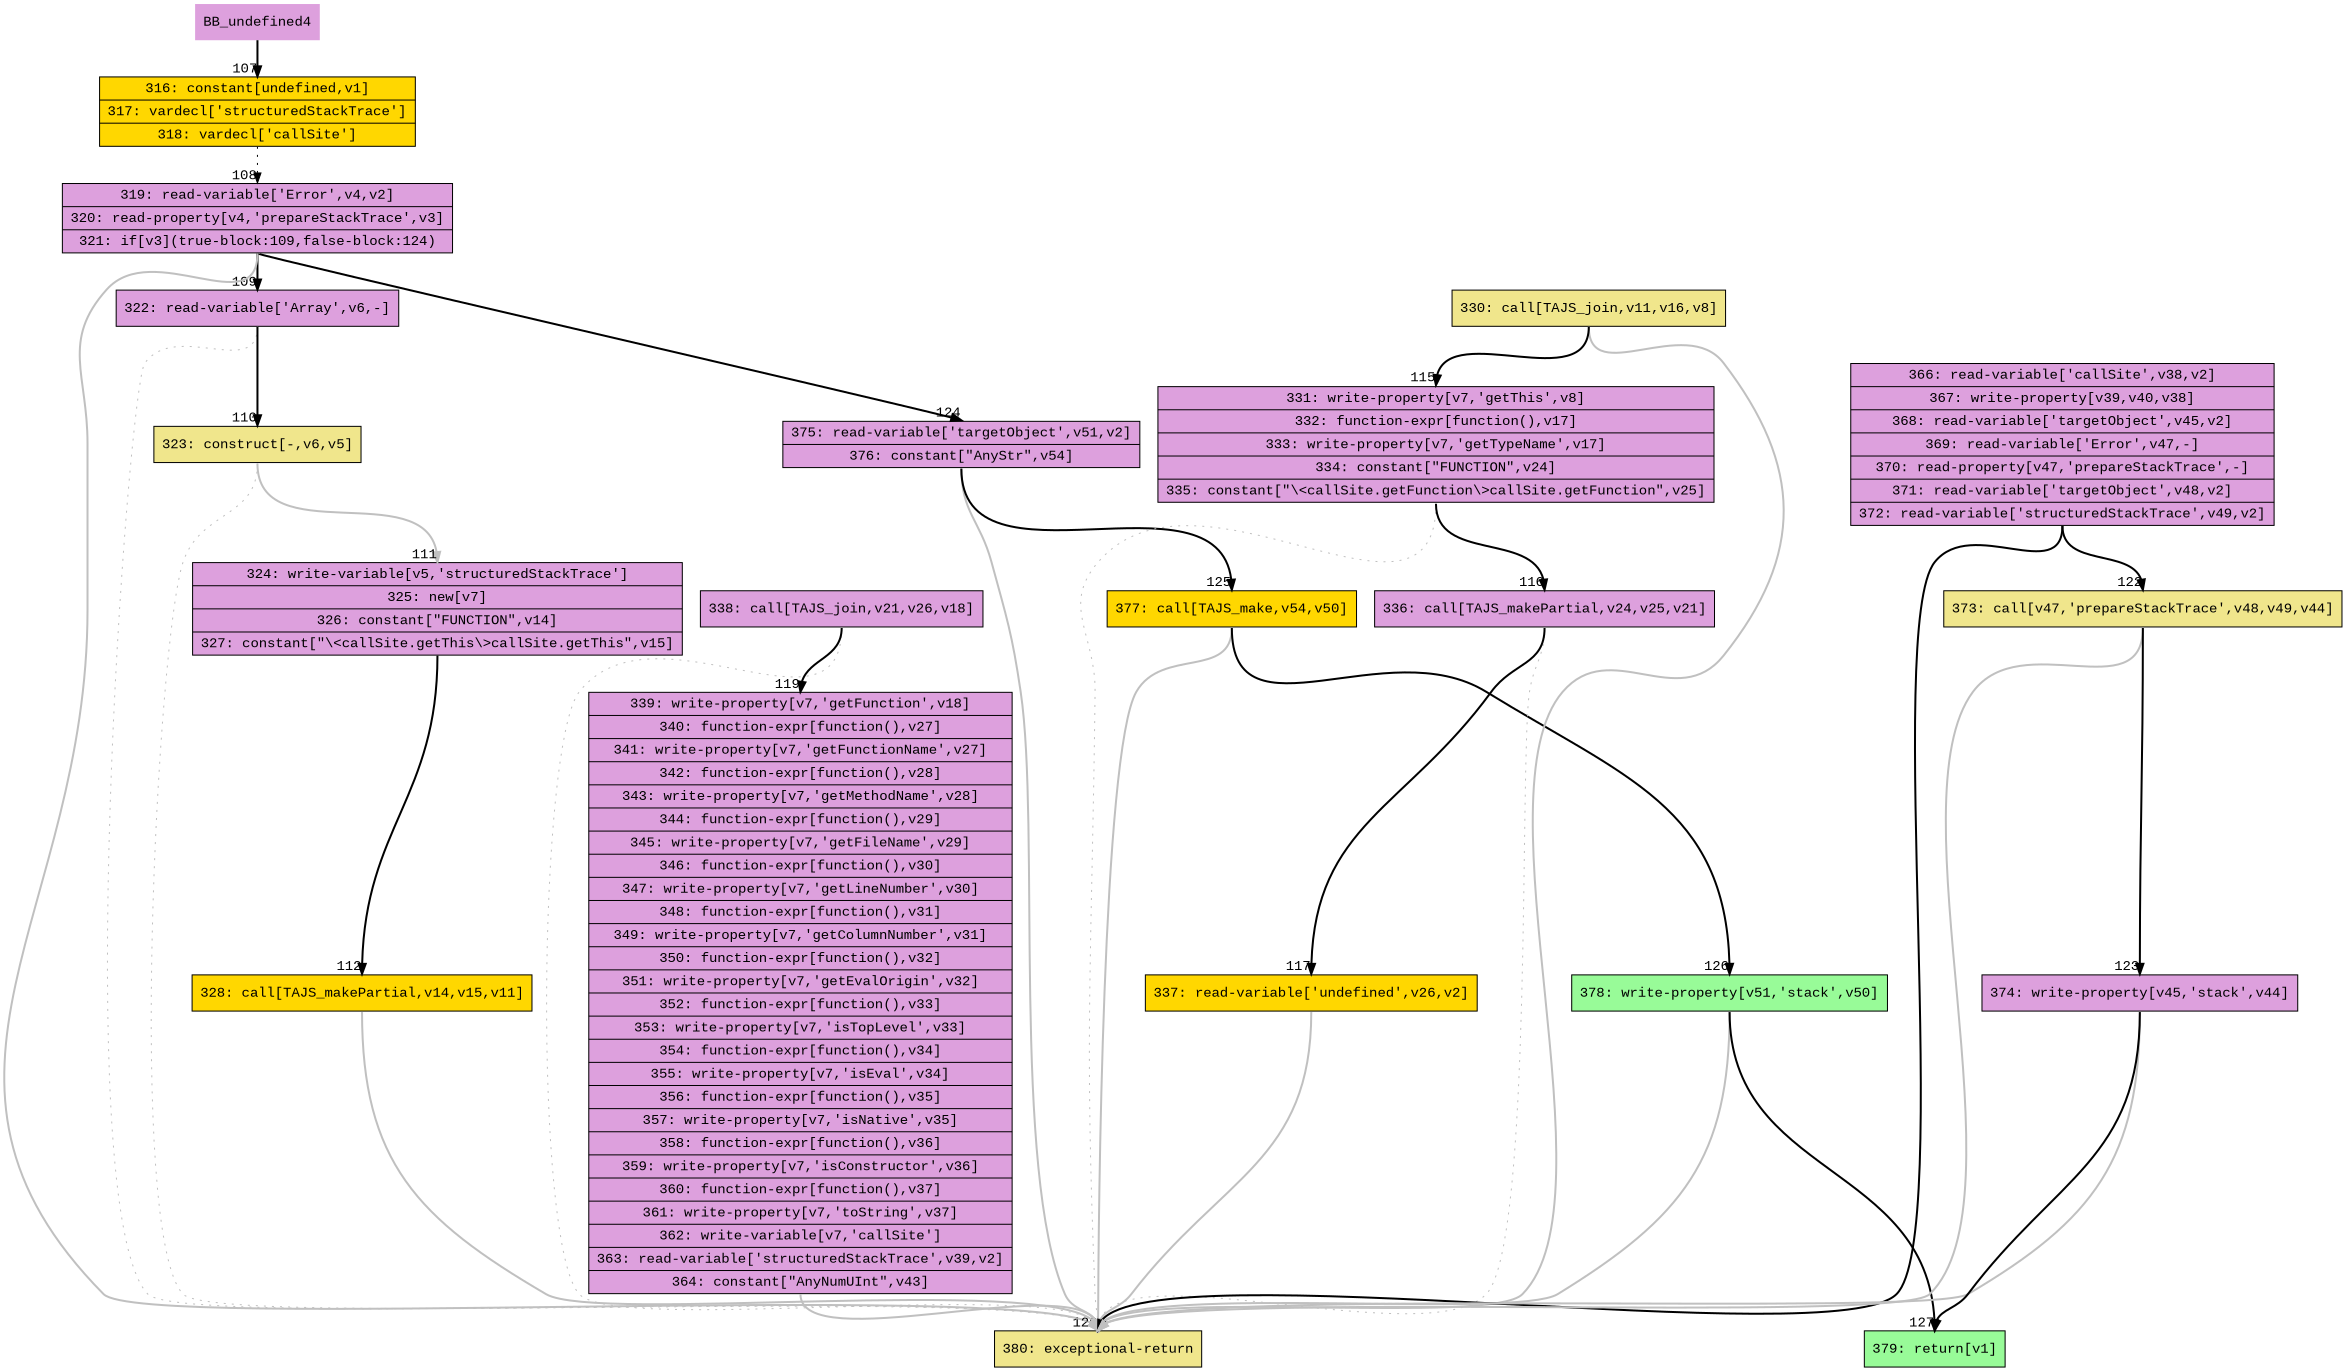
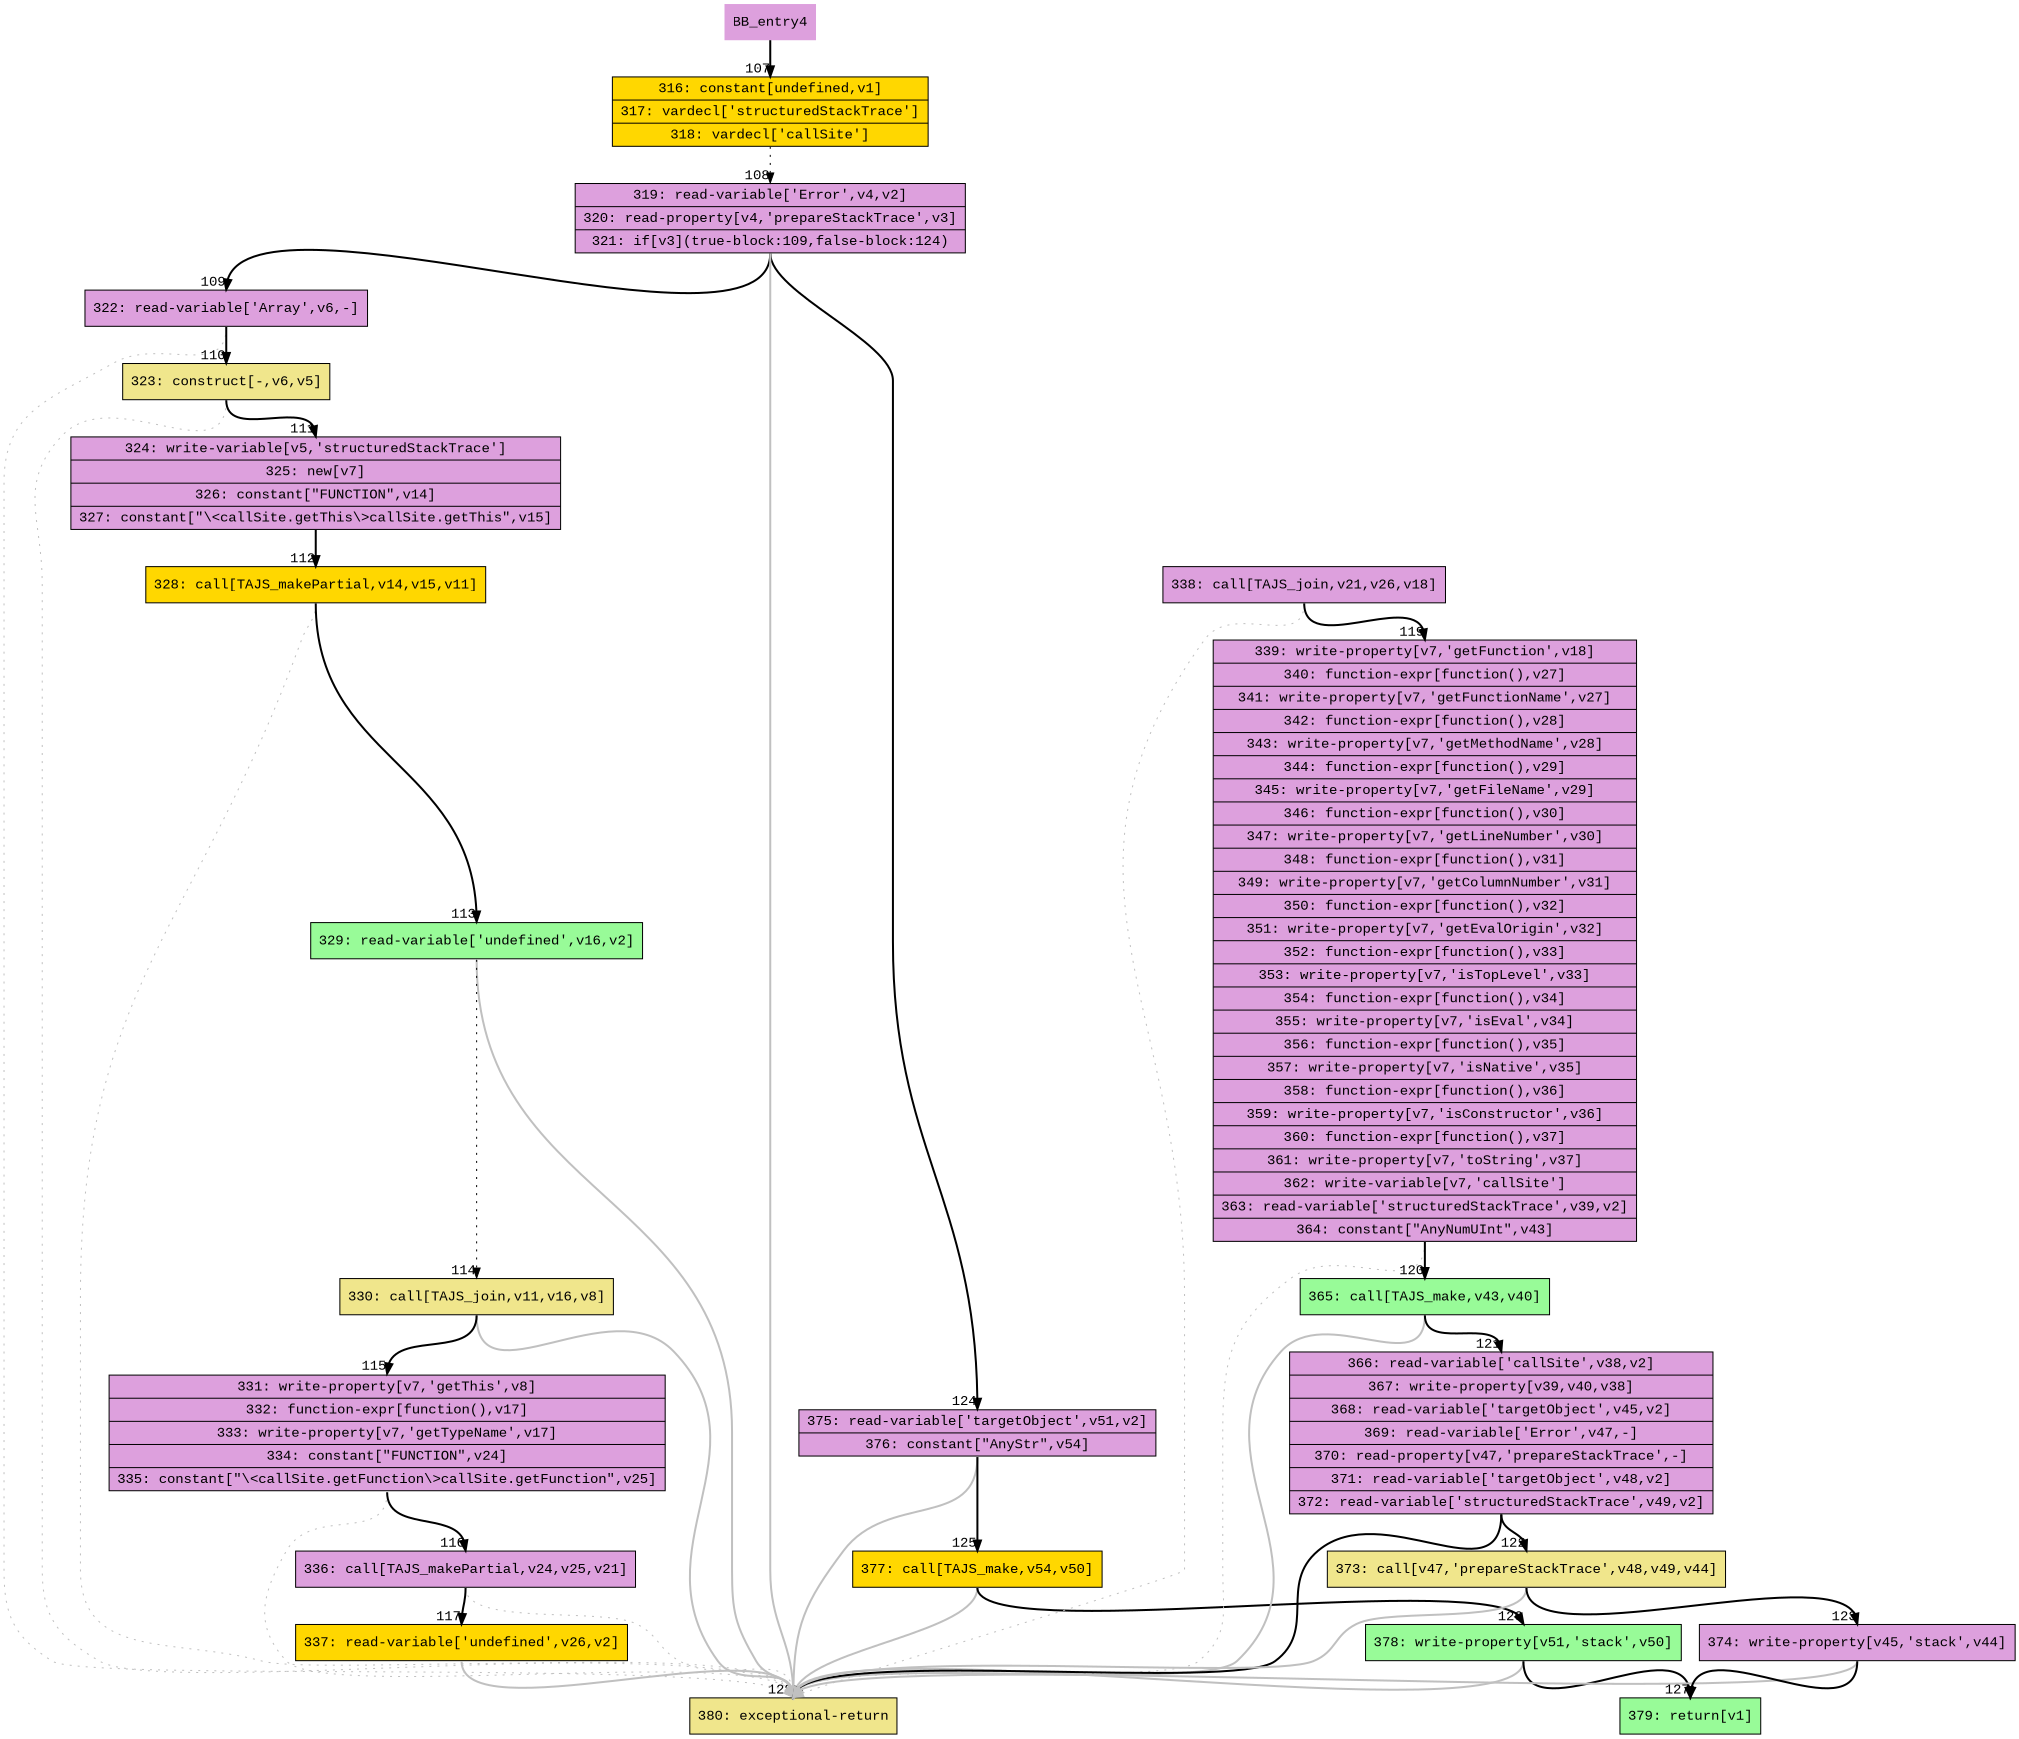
  digraph {
    fontname="Liberation Mono"
    rankdir=TD
    node [fillcolor=plum fontname="Liberation Mono" shape=record style=filled]
    edge [fontname="Liberation Mono" headport=n style=bold tailport=s]
-   BB_entry4 [shape=none label=BB_undefined4]
+   BB_entry4 [shape=none]
    n2 [fillcolor=gold label="{316: constant[undefined,v1]|317: vardecl['structuredStackTrace']|318: vardecl['callSite']}"]
    n3 [label="{319: read-variable['Error',v4,v2]|320: read-property[v4,'prepareStackTrace',v3]|321: if[v3](true-block:109,false-block:124)}"]
    n4 [label="{322: read-variable['Array',v6,-]}"]
    n5 [label="{375: read-variable['targetObject',v51,v2]|376: constant[\"AnyStr\",v54]}"]
    n6 [fillcolor=khaki label="{380: exceptional-return}"]
    n7 [fillcolor=khaki label="{323: construct[-,v6,v5]}"]
    n8 [fillcolor=gold label="{377: call[TAJS_make,v54,v50]}"]
    n9 [label="{324: write-variable[v5,'structuredStackTrace']|325: new[v7]|326: constant[\"FUNCTION\",v14]|327: constant[\"\\\<callSite.getThis\\\>callSite.getThis\",v15]}"]
    n10 [fillcolor=palegreen label="{378: write-property[v51,'stack',v50]}"]
    n11 [fillcolor=gold label="{328: call[TAJS_makePartial,v14,v15,v11]}"]
+   n12 [fillcolor=palegreen label="{329: read-variable['undefined',v16,v2]}"]
    n13 [fillcolor=khaki label="{330: call[TAJS_join,v11,v16,v8]}"]
    n14 [label="{331: write-property[v7,'getThis',v8]|332: function-expr[function(),v17]|333: write-property[v7,'getTypeName',v17]|334: constant[\"FUNCTION\",v24]|335: constant[\"\\\<callSite.getFunction\\\>callSite.getFunction\",v25]}"]
    n15 [label="{336: call[TAJS_makePartial,v24,v25,v21]}"]
    n16 [fillcolor=gold label="{337: read-variable['undefined',v26,v2]}"]
    n17 [label="{338: call[TAJS_join,v21,v26,v18]}"]
    n18 [label="{339: write-property[v7,'getFunction',v18]|340: function-expr[function(),v27]|341: write-property[v7,'getFunctionName',v27]|342: function-expr[function(),v28]|343: write-property[v7,'getMethodName',v28]|344: function-expr[function(),v29]|345: write-property[v7,'getFileName',v29]|346: function-expr[function(),v30]|347: write-property[v7,'getLineNumber',v30]|348: function-expr[function(),v31]|349: write-property[v7,'getColumnNumber',v31]|350: function-expr[function(),v32]|351: write-property[v7,'getEvalOrigin',v32]|352: function-expr[function(),v33]|353: write-property[v7,'isTopLevel',v33]|354: function-expr[function(),v34]|355: write-property[v7,'isEval',v34]|356: function-expr[function(),v35]|357: write-property[v7,'isNative',v35]|358: function-expr[function(),v36]|359: write-property[v7,'isConstructor',v36]|360: function-expr[function(),v37]|361: write-property[v7,'toString',v37]|362: write-variable[v7,'callSite']|363: read-variable['structuredStackTrace',v39,v2]|364: constant[\"AnyNumUInt\",v43]}"]
+   n19 [fillcolor=palegreen label="{365: call[TAJS_make,v43,v40]}"]
    n20 [label="{366: read-variable['callSite',v38,v2]|367: write-property[v39,v40,v38]|368: read-variable['targetObject',v45,v2]|369: read-variable['Error',v47,-]|370: read-property[v47,'prepareStackTrace',-]|371: read-variable['targetObject',v48,v2]|372: read-variable['structuredStackTrace',v49,v2]}"]
    n21 [fillcolor=khaki label="{373: call[v47,'prepareStackTrace',v48,v49,v44]}"]
    n22 [label="{374: write-property[v45,'stack',v44]}"]
    n23 [fillcolor=palegreen label="{379: return[v1]}"]
    BB_entry4 -> n2 [headlabel="    107"]
    n2 -> n3 [headlabel="      108" style=dotted]
    n3 -> n4 [headlabel="      109"]
    n3 -> n5 [headlabel="      124"]
    n3 -> n6 [color=gray headlabel="      128"]
    n4 -> n6 [color=gray style=dotted]
    n4 -> n7 [headlabel="      110"]
    n5 -> n6 [color=gray]
    n5 -> n8 [headlabel="      125"]
    n7 -> n6 [color=gray style=dotted]
-   n7 -> n9 [headlabel="      111" color=gray]
+   n7 -> n9 [headlabel="      111"]
    n8 -> n6 [color=gray]
    n8 -> n10 [headlabel="      126"]
    n9 -> n11 [headlabel="      112"]
    n10 -> n6 [color=gray]
    n10 -> n23
-   n11 -> n6 [color=gray]
+   n11 -> n6 [color=gray style=dotted]
+   n11 -> n12 [headlabel="      113"]
+   n12 -> n6 [color=gray]
+   n12 -> n13 [headlabel="      114" style=dotted]
    n13 -> n6 [color=gray]
    n13 -> n14 [headlabel="      115"]
    n14 -> n6 [color=gray style=dotted]
    n14 -> n15 [headlabel="      116"]
    n15 -> n6 [color=gray style=dotted]
    n15 -> n16 [headlabel="      117"]
    n16 -> n6 [color=gray]
    n17 -> n6 [color=gray style=dotted]
    n17 -> n18 [headlabel="      119"]
-   n18 -> n6 [color=gray]
+   n18 -> n6 [color=gray style=dotted]
+   n18 -> n19 [headlabel="      120"]
+   n19 -> n6 [color=gray]
+   n19 -> n20 [headlabel="      121"]
    n20 -> n6 [color=black]
    n20 -> n21 [headlabel="      122"]
    n21 -> n6 [color=gray]
    n21 -> n22 [headlabel="      123"]
    n22 -> n6 [color=gray]
    n22 -> n23 [headlabel="      127"]
  }
